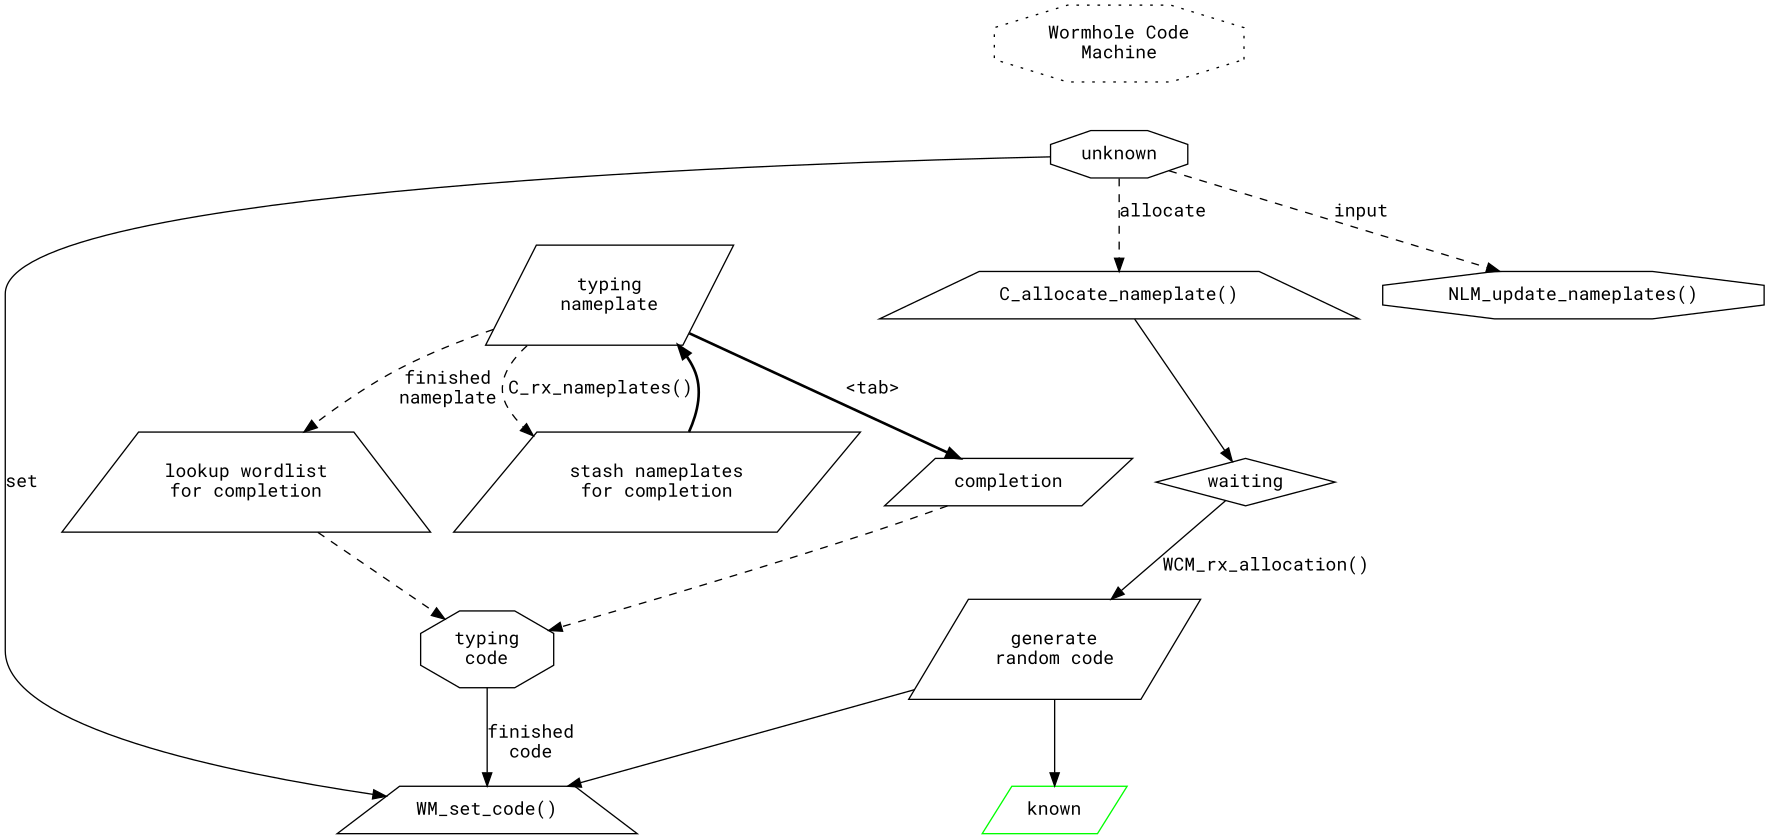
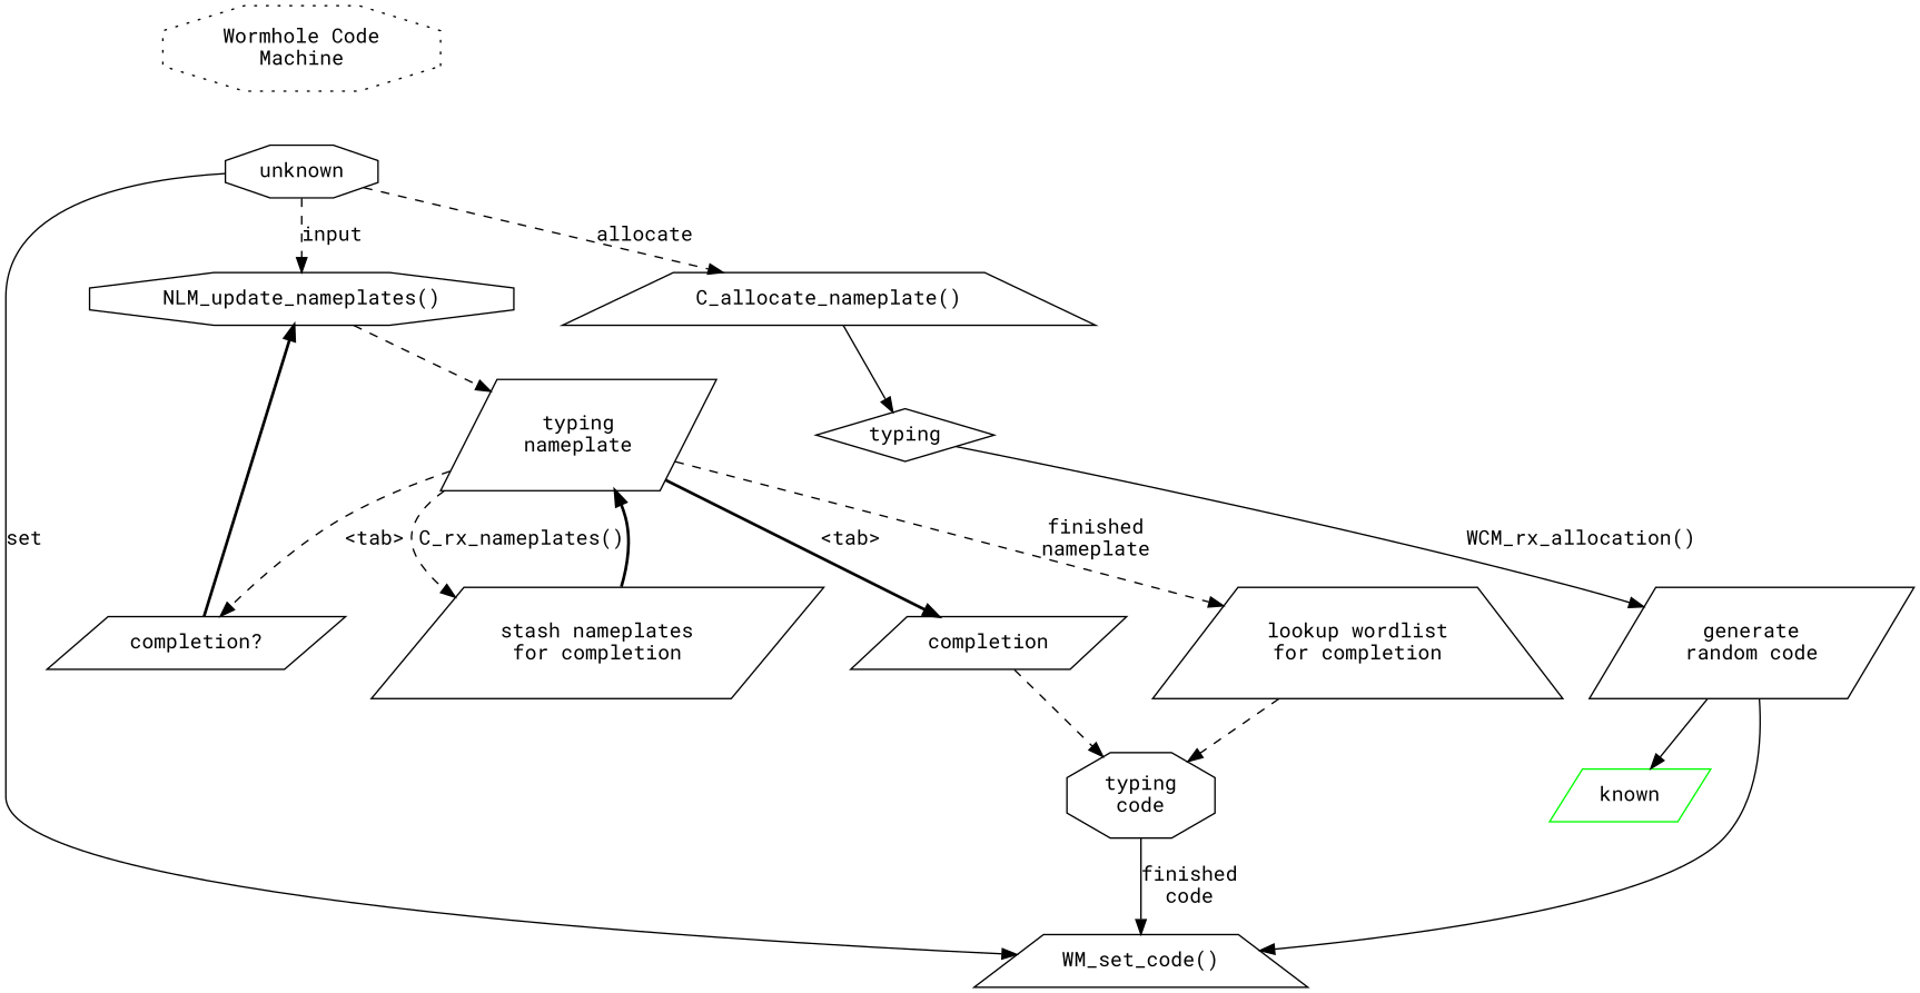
  digraph {
    fontname="Roboto Mono"
    node [fontname="Roboto Mono" shape=parallelogram]
    edge [fontname="Roboto Mono" style=dashed]
    n1 [label="Wormhole Code\nMachine" shape=octagon style=dotted]
    n2 [label=unknown shape=octagon]
    n3 [label="WM_set_code()" shape=trapezium]
    n4 [label="NLM_update_nameplates()" shape=octagon]
    n5 [label="C_allocate_nameplate()" shape=trapezium]
    n6 [label="typing\nnameplate"]
-   n7 [label=waiting shape=diamond]
+   n7 [label=typing shape=diamond]
    n8 [color=green label=known]
+   n9 [label="completion?"]
    n10 [label="stash nameplates\nfor completion"]
    n11 [label="lookup wordlist\nfor completion" shape=trapezium]
    n12 [label=completion]
    n13 [label="typing\ncode" shape=octagon]
    n14 [label="generate\nrandom code"]
    n1 -> n2 [style=invis]
    n2 -> n3 [label=set style=solid]
    n2 -> n4 [label=input]
    n2 -> n5 [label=allocate]
+   n4 -> n6
    n5 -> n7 [style=solid]
+   n6 -> n9 [label="<tab>"]
    n6 -> n10 [label="C_rx_nameplates()"]
    n6 -> n11 [label="finished\nnameplate"]
    n6 -> n12 [label="<tab>" style=bold]
    n7 -> n14 [label="WCM_rx_allocation()" style=solid]
+   n9 -> n4 [style=bold]
    n10 -> n6 [style=bold]
    n11 -> n13
    n12 -> n13
    n13 -> n3 [label="finished\ncode" style=solid]
    n14 -> n3 [style=solid]
    n14 -> n8 [style=solid]
  }
